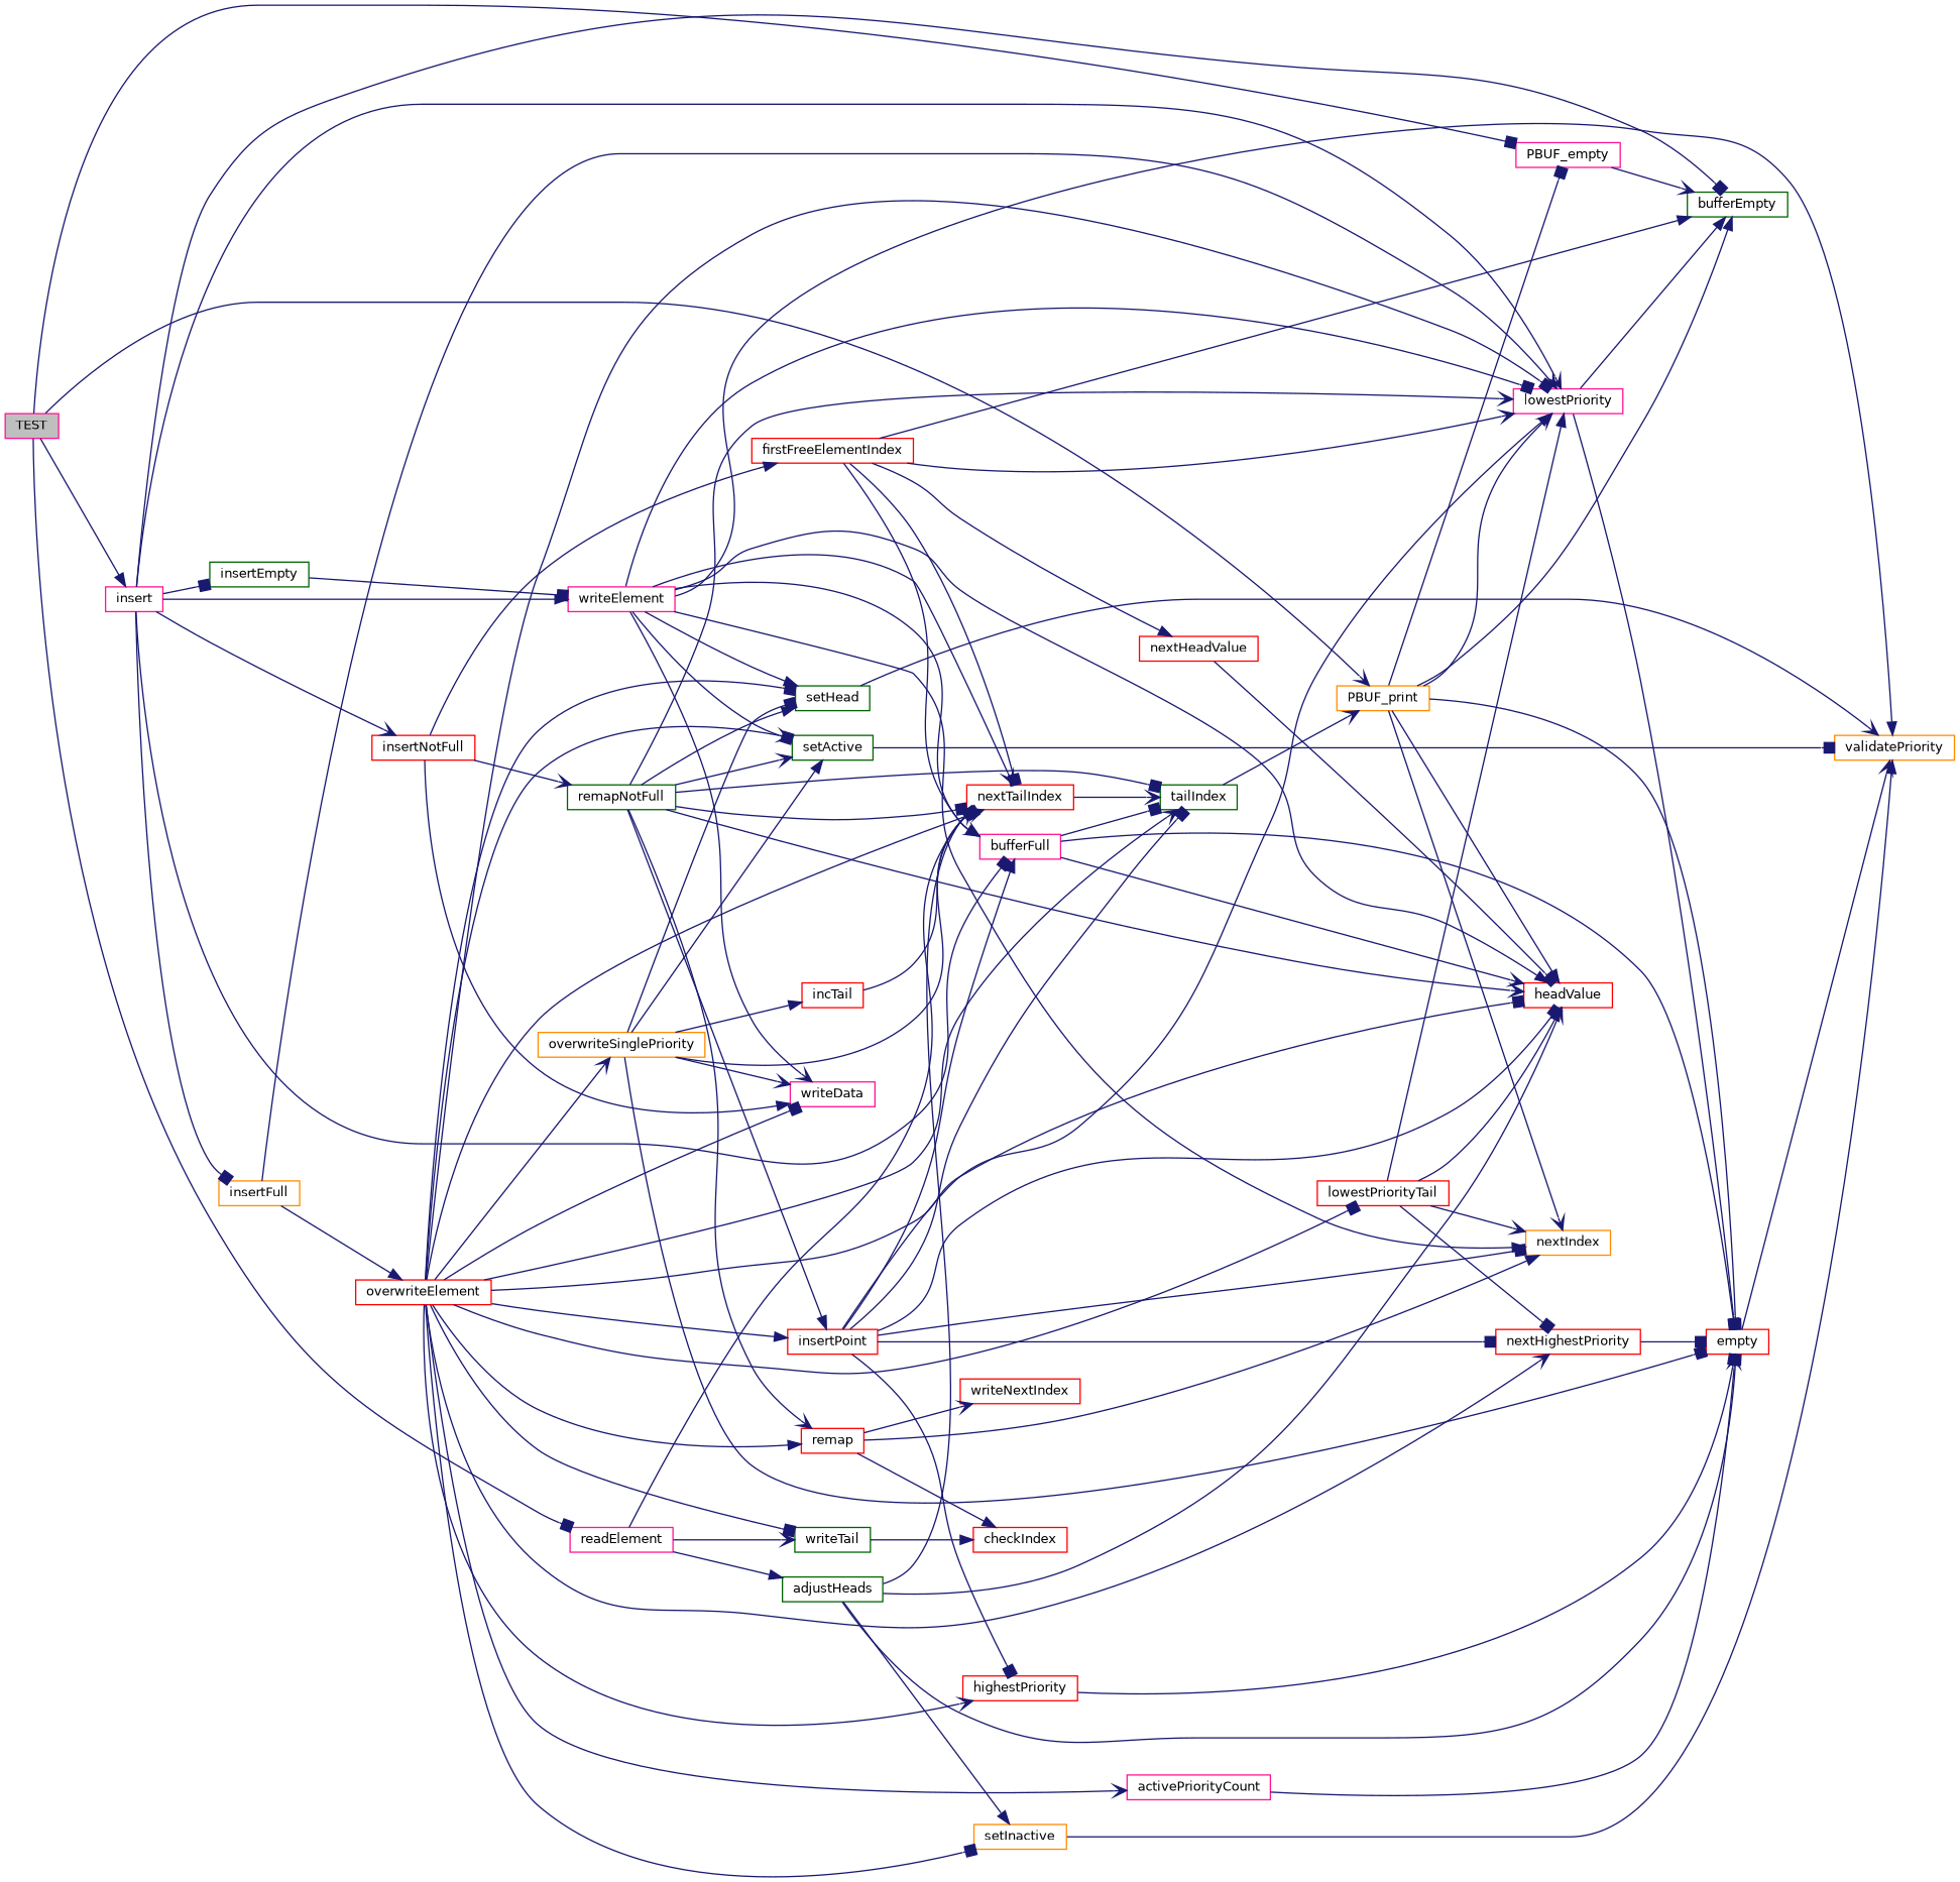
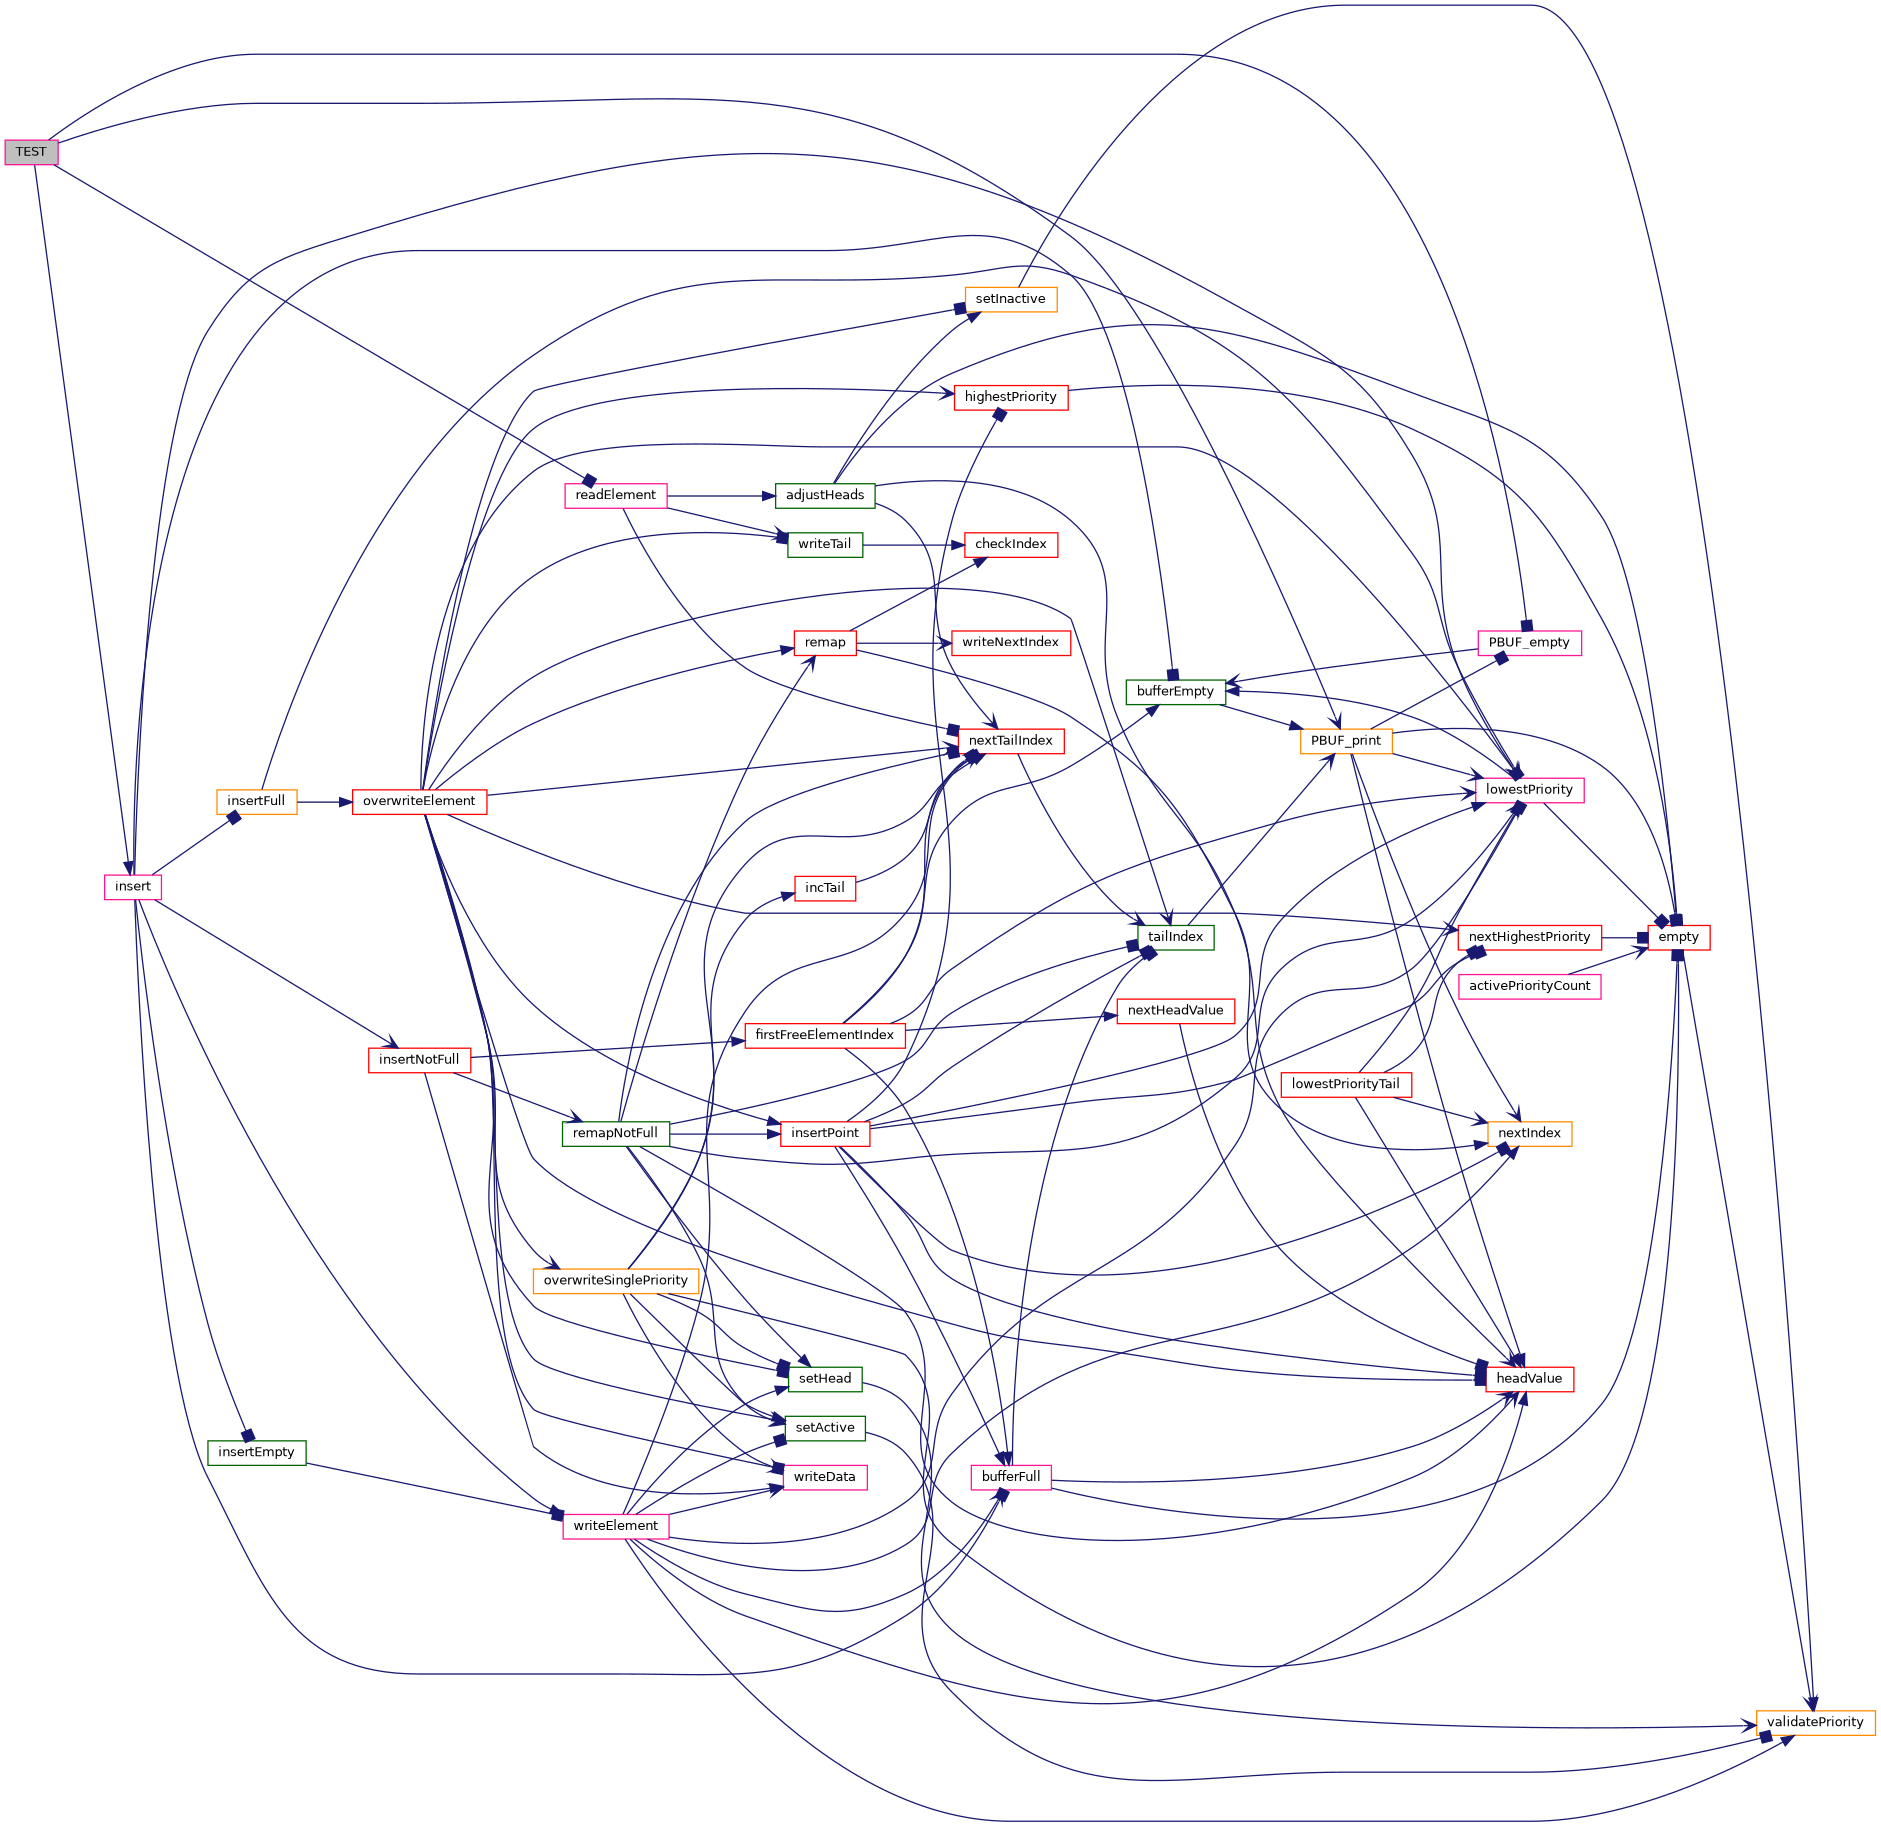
  digraph {
    rankdir=LR
    node [color=red fillcolor=white fontname=Helvetica fontsize=10 shape=record style=filled]
    edge [arrowhead=box color=midnightblue fontname=Helvetica fontsize=10 labelfontname=Helvetica labelfontsize=10 style=solid]
    n1 [color=deeppink fillcolor=grey75 fontcolor=black height=0.2 label=TEST width=0.4]
    n2 [color=deeppink height=0.2 label=insert width=0.4]
    n3 [color=darkorange height=0.2 label=PBUF_print width=0.4]
    n4 [color=deeppink height=0.2 label=PBUF_empty width=0.4]
    n5 [color=deeppink height=0.2 label=readElement width=0.4]
    n6 [color=darkgreen height=0.2 label=bufferEmpty width=0.4]
    n7 [color=darkgreen height=0.2 label=insertEmpty width=0.4]
    n8 [color=deeppink height=0.2 label=writeElement width=0.4]
    n9 [color=deeppink height=0.2 label=bufferFull width=0.4]
    n10 [color=deeppink height=0.2 label=lowestPriority width=0.4]
    n11 [color=darkorange height=0.2 label=insertFull width=0.4]
    n12 [height=0.2 label=insertNotFull width=0.4]
    n13 [height=0.2 label=headValue width=0.4]
    n14 [color=darkorange height=0.2 label=nextIndex width=0.4]
    n15 [height=0.2 label=empty width=0.4]
    n16 [height=0.2 label=nextTailIndex width=0.4]
    n17 [color=darkgreen height=0.2 label=writeTail width=0.4]
    n18 [color=darkgreen height=0.2 label=adjustHeads width=0.4]
    n19 [color=darkorange height=0.2 label=validatePriority width=0.4]
    n20 [color=deeppink height=0.2 label=writeData width=0.4]
    n21 [color=darkgreen height=0.2 label=setHead width=0.4]
    n22 [color=darkgreen height=0.2 label=setActive width=0.4]
    n23 [color=darkgreen height=0.2 label=tailIndex width=0.4]
    n24 [height=0.2 label=overwriteElement width=0.4]
    n25 [height=0.2 label=firstFreeElementIndex width=0.4]
    n26 [color=darkgreen height=0.2 label=remapNotFull width=0.4]
    n27 [height=0.2 label=lowestPriorityTail width=0.4]
    n28 [height=0.2 label=nextHighestPriority width=0.4]
    n29 [height=0.2 label=insertPoint width=0.4]
    n30 [height=0.2 label=highestPriority width=0.4]
    n31 [color=deeppink height=0.2 label=activePriorityCount width=0.4]
    n32 [color=darkorange height=0.2 label=overwriteSinglePriority width=0.4]
    n33 [color=darkorange height=0.2 label=setInactive width=0.4]
    n34 [height=0.2 label=remap width=0.4]
    n35 [height=0.2 label=incTail width=0.4]
    n36 [height=0.2 label=checkIndex width=0.4]
    n37 [height=0.2 label=writeNextIndex width=0.4]
    n38 [height=0.2 label=nextHeadValue width=0.4]
    n1 -> n2 [arrowhead=normal]
    n1 -> n3 [arrowhead=vee]
    n1 -> n4
    n1 -> n5
    n2 -> n6
    n2 -> n7
    n2 -> n8 [arrowhead=normal]
    n2 -> n9
    n2 -> n10 [arrowhead=vee]
    n2 -> n11
    n2 -> n12 [arrowhead=vee]
    n3 -> n4
-   n3 -> n6 [arrowhead=normal]
+   n6 -> n3 [arrowhead=normal]
    n3 -> n10 [arrowhead=vee]
    n3 -> n13 [arrowhead=normal]
    n3 -> n14 [arrowhead=vee]
    n3 -> n15
    n4 -> n6 [arrowhead=vee]
    n5 -> n16
    n5 -> n17 [arrowhead=vee]
    n5 -> n18 [arrowhead=normal]
    n7 -> n8
    n8 -> n9 [arrowhead=vee]
    n8 -> n10
    n8 -> n13 [arrowhead=normal]
    n8 -> n14 [arrowhead=normal]
    n8 -> n16 [arrowhead=vee]
    n8 -> n19 [arrowhead=normal]
    n8 -> n20 [arrowhead=vee]
    n8 -> n21 [arrowhead=normal]
    n8 -> n22
    n9 -> n13 [arrowhead=vee]
    n9 -> n15
    n9 -> n23
    n10 -> n6 [arrowhead=normal]
    n10 -> n15
    n11 -> n10 [arrowhead=vee]
    n11 -> n24 [arrowhead=normal]
    n12 -> n20 [arrowhead=normal]
    n12 -> n25 [arrowhead=normal]
    n12 -> n26 [arrowhead=vee]
    n15 -> n19 [arrowhead=vee]
    n16 -> n23 [arrowhead=vee]
    n17 -> n36 [arrowhead=normal]
    n18 -> n13 [arrowhead=vee]
    n18 -> n15
    n18 -> n16 [arrowhead=vee]
    n18 -> n33 [arrowhead=normal]
    n21 -> n19 [arrowhead=vee]
    n22 -> n19
    n23 -> n3 [arrowhead=vee]
    n24 -> n10
    n24 -> n13
    n24 -> n16 [arrowhead=vee]
    n24 -> n17
    n24 -> n20
    n24 -> n21
    n24 -> n22 [arrowhead=vee]
    n24 -> n23 [arrowhead=vee]
-   n24 -> n27
    n24 -> n28 [arrowhead=vee]
    n24 -> n29 [arrowhead=normal]
    n24 -> n30 [arrowhead=vee]
-   n24 -> n31 [arrowhead=vee]
    n24 -> n32 [arrowhead=vee]
    n24 -> n33
    n24 -> n34 [arrowhead=normal]
    n25 -> n6 [arrowhead=normal]
    n25 -> n9 [arrowhead=normal]
    n25 -> n10 [arrowhead=vee]
    n25 -> n16
    n25 -> n38 [arrowhead=normal]
    n26 -> n10 [arrowhead=vee]
    n26 -> n13 [arrowhead=vee]
    n26 -> n16
    n26 -> n21 [arrowhead=normal]
    n26 -> n22 [arrowhead=vee]
    n26 -> n23
    n26 -> n29 [arrowhead=normal]
    n26 -> n34 [arrowhead=vee]
    n27 -> n10 [arrowhead=normal]
    n27 -> n13 [arrowhead=normal]
    n27 -> n14 [arrowhead=vee]
    n27 -> n28
    n28 -> n15
    n29 -> n9 [arrowhead=normal]
    n29 -> n10 [arrowhead=normal]
    n29 -> n13
    n29 -> n14
    n29 -> n23
    n29 -> n28
    n29 -> n30
    n30 -> n15
    n31 -> n15 [arrowhead=vee]
    n32 -> n15
    n32 -> n16 [arrowhead=normal]
    n32 -> n20 [arrowhead=vee]
    n32 -> n21
    n32 -> n22 [arrowhead=normal]
    n32 -> n35 [arrowhead=normal]
    n33 -> n19 [arrowhead=normal]
    n34 -> n14 [arrowhead=normal]
    n34 -> n36 [arrowhead=normal]
    n34 -> n37 [arrowhead=vee]
    n35 -> n16
    n38 -> n13
  }
